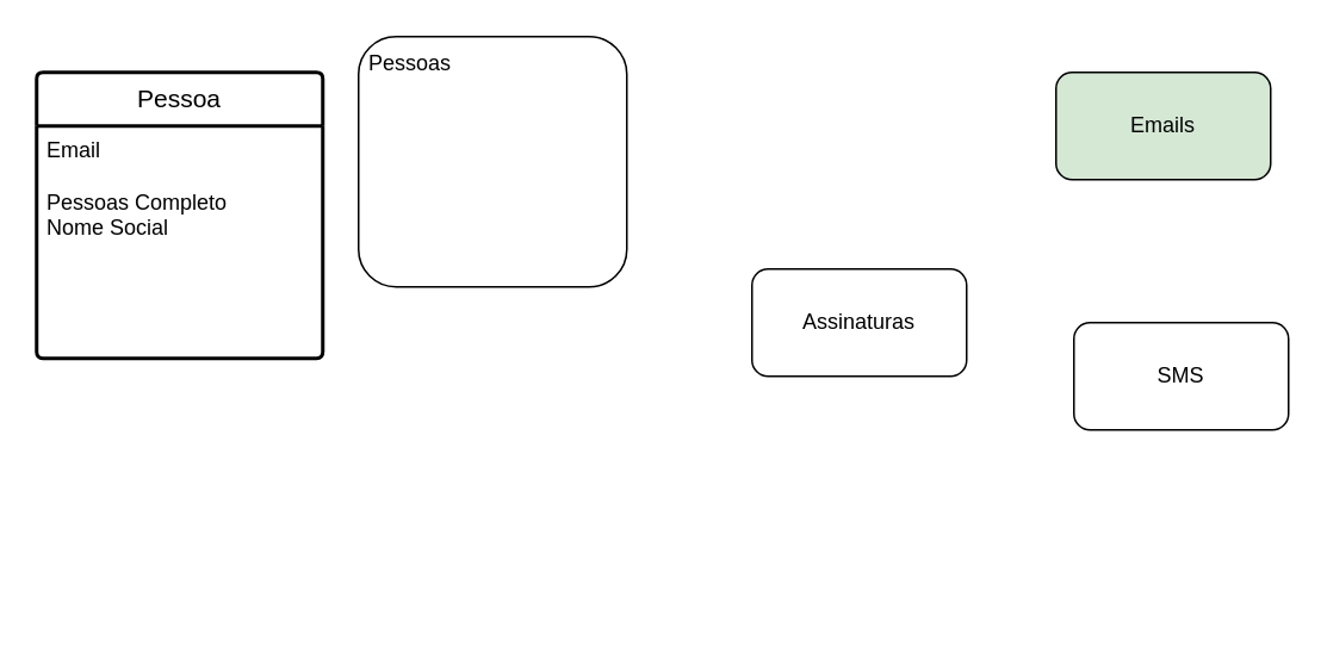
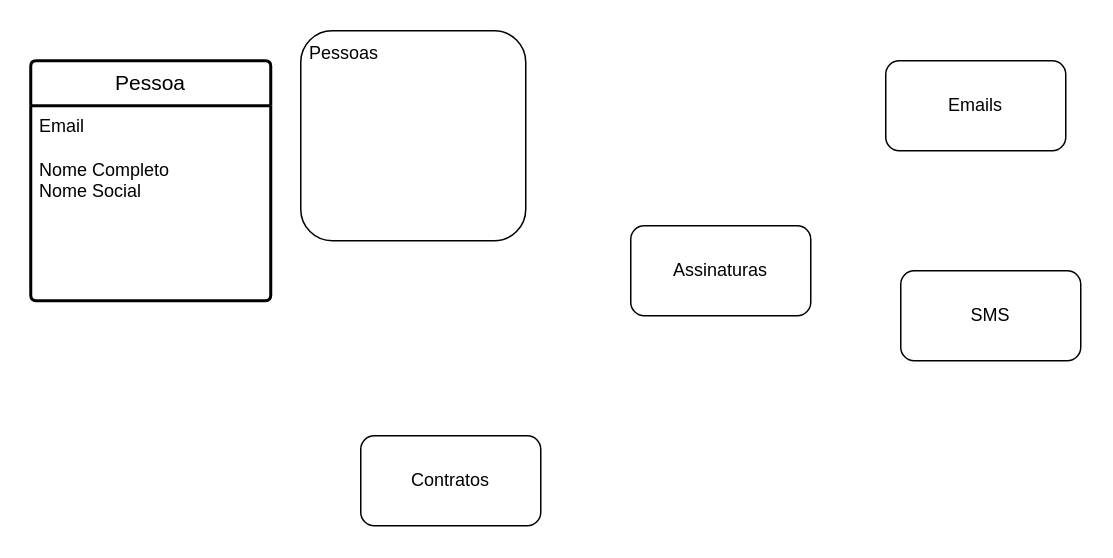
  <mxCell id="0" />
  <mxCell id="1" parent="0" />
  <mxCell id="2" value="Pessoas" style="rounded=1;whiteSpace=wrap;html=1;align=left;verticalAlign=top;spacingTop=1;spacingLeft=4;" parent="1" vertex="1"><mxGeometry x="200" y="20" width="150" height="140" as="geometry" /></mxCell>
- <mxCell id="4" value="Emails" style="rounded=1;whiteSpace=wrap;html=1;fillColor=#d5e8d4;" parent="1" vertex="1"><mxGeometry x="590" y="40" width="120" height="60" as="geometry" /></mxCell>
+ <mxCell id="3" value="Contratos" style="rounded=1;whiteSpace=wrap;html=1;" parent="1" vertex="1"><mxGeometry x="240" y="290" width="120" height="60" as="geometry" /></mxCell>
+ <mxCell id="4" value="Emails" style="rounded=1;whiteSpace=wrap;html=1;" parent="1" vertex="1"><mxGeometry x="590" y="40" width="120" height="60" as="geometry" /></mxCell>
  <mxCell id="5" value="SMS" style="rounded=1;whiteSpace=wrap;html=1;" parent="1" vertex="1"><mxGeometry x="600" y="180" width="120" height="60" as="geometry" /></mxCell>
  <mxCell id="6" value="Assinaturas" style="rounded=1;whiteSpace=wrap;html=1;" parent="1" vertex="1"><mxGeometry x="420" y="150" width="120" height="60" as="geometry" /></mxCell>
  <mxCell id="7" value="Pessoa" style="swimlane;childLayout=stackLayout;horizontal=1;startSize=30;horizontalStack=0;rounded=1;fontSize=14;fontStyle=0;strokeWidth=2;resizeParent=0;resizeLast=1;shadow=0;dashed=0;align=center;arcSize=4;whiteSpace=wrap;html=1;" vertex="1" parent="1"><mxGeometry x="20" y="40" width="160" height="160" as="geometry" /></mxCell>
- <mxCell id="8" value="Email&lt;br&gt;&lt;br&gt;&lt;div&gt;&lt;span style=&quot;background-color: initial;&quot;&gt;Pessoas Completo&lt;/span&gt;&lt;/div&gt;&lt;div&gt;Nome Social&lt;/div&gt;" style="align=left;strokeColor=none;fillColor=none;spacingLeft=4;fontSize=12;verticalAlign=top;resizable=0;rotatable=0;part=1;html=1;" vertex="1" parent="7"><mxGeometry y="30" width="160" height="130" as="geometry" /></mxCell>
+ <mxCell id="8" value="Email&lt;br&gt;&lt;br&gt;&lt;div&gt;&lt;span style=&quot;background-color: initial;&quot;&gt;Nome Completo&lt;/span&gt;&lt;/div&gt;&lt;div&gt;Nome Social&lt;/div&gt;" style="align=left;strokeColor=none;fillColor=none;spacingLeft=4;fontSize=12;verticalAlign=top;resizable=0;rotatable=0;part=1;html=1;" vertex="1" parent="7"><mxGeometry y="30" width="160" height="130" as="geometry" /></mxCell>
